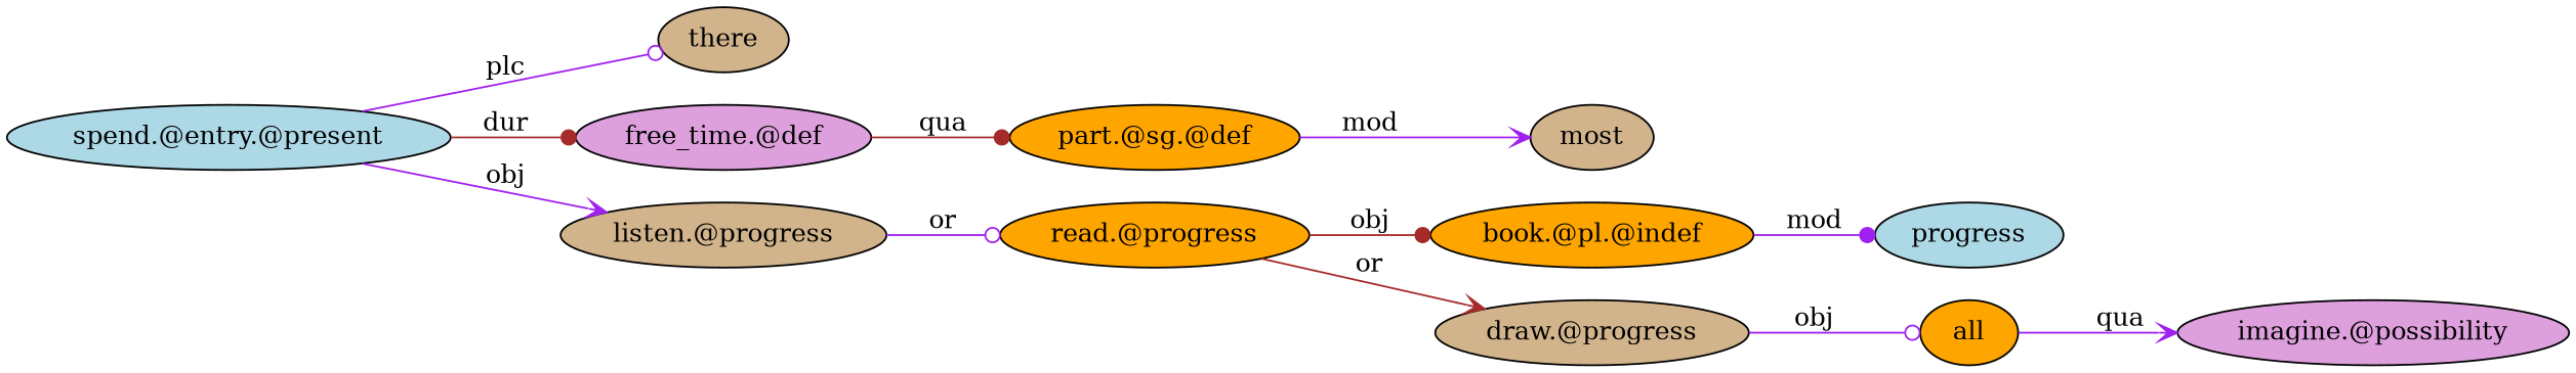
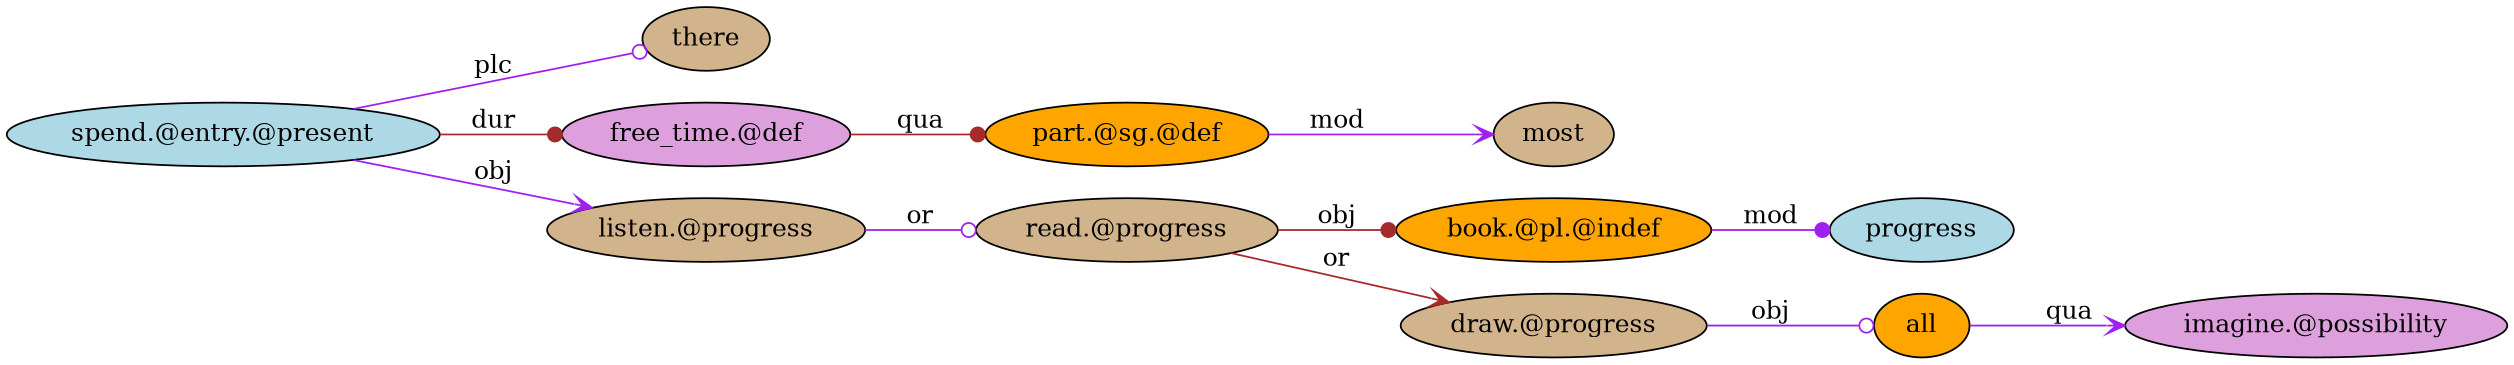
  digraph {
    rankdir=LR
    node [fillcolor=tan style=filled]
    edge [arrowhead=dot color=purple]
    n1 [fillcolor=lightblue label="spend.@entry.@present"]
    n2 [label=there]
    n3 [fillcolor=plum label="free_time.@def"]
    n4 [label="listen.@progress"]
    n5 [fillcolor=orange label="part.@sg.@def"]
-   n6 [fillcolor=orange label="read.@progress"]
+   n6 [label="read.@progress"]
    n7 [label=most]
    n8 [fillcolor=orange label="book.@pl.@indef"]
    n9 [label="draw.@progress"]
    n10 [fillcolor=lightblue label=progress]
    n11 [fillcolor=orange label=all]
    n12 [fillcolor=plum label="imagine.@possibility"]
    n1 -> n2 [arrowhead=odot label=plc]
    n1 -> n3 [color=brown label=dur]
    n1 -> n4 [arrowhead=vee label=obj]
    n3 -> n5 [color=brown label=qua]
    n4 -> n6 [arrowhead=odot label=or]
    n5 -> n7 [arrowhead=vee label=mod]
    n6 -> n8 [color=brown label=obj]
    n6 -> n9 [arrowhead=vee color=brown label=or]
    n8 -> n10 [label=mod]
    n9 -> n11 [arrowhead=odot label=obj]
    n11 -> n12 [arrowhead=vee label=qua]
  }
